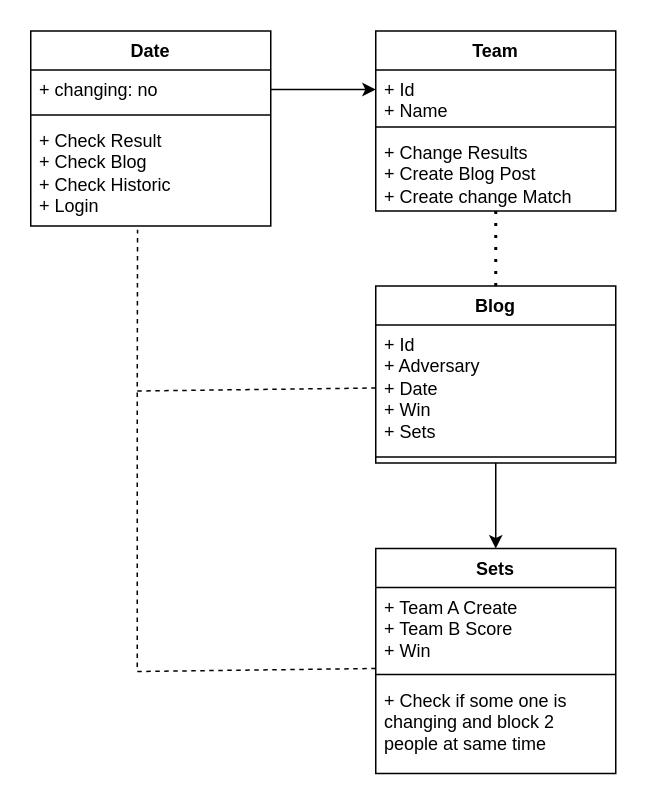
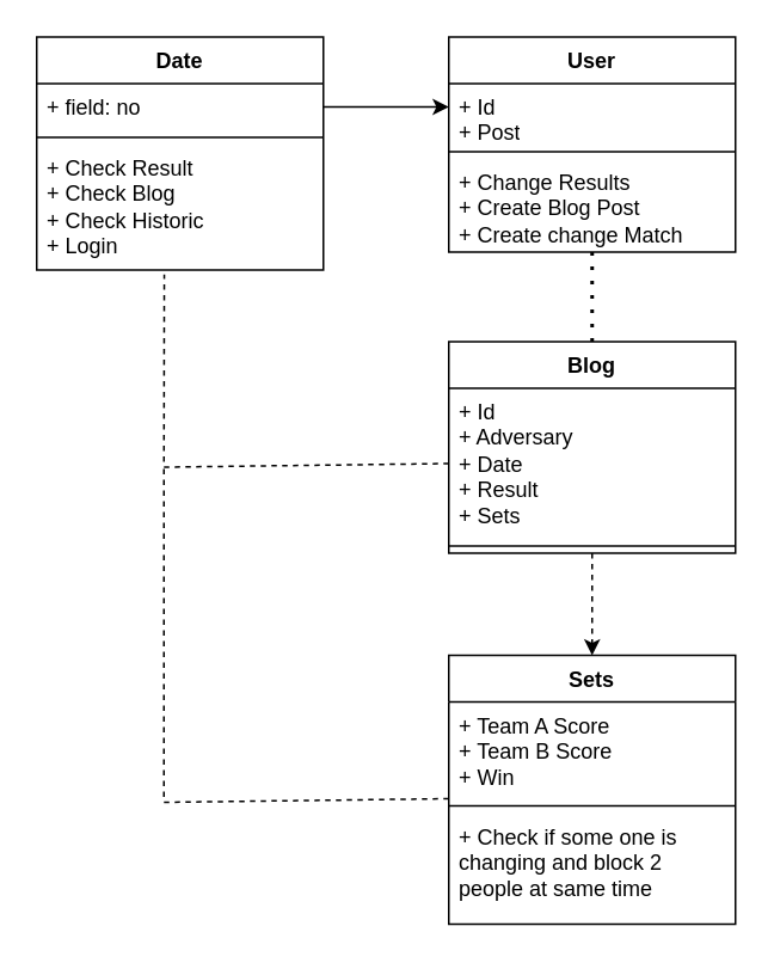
  <mxCell id="0" />
  <mxCell id="1" parent="0" />
  <mxCell id="2" value="Date" style="swimlane;fontStyle=1;align=center;verticalAlign=top;childLayout=stackLayout;horizontal=1;startSize=26;horizontalStack=0;resizeParent=1;resizeParentMax=0;resizeLast=0;collapsible=1;marginBottom=0;whiteSpace=wrap;html=1;" vertex="1" parent="1"><mxGeometry x="20" y="20" width="160" height="130" as="geometry" /></mxCell>
  <mxCell id="3" style="edgeStyle=orthogonalEdgeStyle;rounded=0;orthogonalLoop=1;jettySize=auto;html=1;exitX=1;exitY=0.5;exitDx=0;exitDy=0;" edge="1" parent="2" source="4"><mxGeometry relative="1" as="geometry"><mxPoint x="230" y="39" as="targetPoint" /></mxGeometry></mxCell>
- <mxCell id="4" value="+ changing: no" style="text;strokeColor=none;fillColor=none;align=left;verticalAlign=top;spacingLeft=4;spacingRight=4;overflow=hidden;rotatable=0;points=[[0,0.5],[1,0.5]];portConstraint=eastwest;whiteSpace=wrap;html=1;" vertex="1" parent="2"><mxGeometry y="26" width="160" height="26" as="geometry" /></mxCell>
+ <mxCell id="4" value="+ field: no" style="text;strokeColor=none;fillColor=none;align=left;verticalAlign=top;spacingLeft=4;spacingRight=4;overflow=hidden;rotatable=0;points=[[0,0.5],[1,0.5]];portConstraint=eastwest;whiteSpace=wrap;html=1;" vertex="1" parent="2"><mxGeometry y="26" width="160" height="26" as="geometry" /></mxCell>
  <mxCell id="5" value="" style="line;strokeWidth=1;fillColor=none;align=left;verticalAlign=middle;spacingTop=-1;spacingLeft=3;spacingRight=3;rotatable=0;labelPosition=right;points=[];portConstraint=eastwest;strokeColor=inherit;" vertex="1" parent="2"><mxGeometry y="52" width="160" height="8" as="geometry" /></mxCell>
  <mxCell id="6" value="&lt;div&gt;+ Check Result&lt;/div&gt;&lt;div&gt;+ Check Blog&lt;/div&gt;&lt;div&gt;+ Check Historic&lt;/div&gt;&lt;div&gt;+ Login&lt;br&gt;&lt;/div&gt;&lt;div&gt;&lt;div&gt;&lt;br&gt;&lt;/div&gt;&lt;div&gt;&lt;br&gt;&lt;/div&gt;&lt;/div&gt;" style="text;strokeColor=none;fillColor=none;align=left;verticalAlign=top;spacingLeft=4;spacingRight=4;overflow=hidden;rotatable=0;points=[[0,0.5],[1,0.5]];portConstraint=eastwest;whiteSpace=wrap;html=1;" vertex="1" parent="2"><mxGeometry y="60" width="160" height="70" as="geometry" /></mxCell>
- <mxCell id="7" value="Team" style="swimlane;fontStyle=1;align=center;verticalAlign=top;childLayout=stackLayout;horizontal=1;startSize=26;horizontalStack=0;resizeParent=1;resizeParentMax=0;resizeLast=0;collapsible=1;marginBottom=0;whiteSpace=wrap;html=1;" vertex="1" parent="1"><mxGeometry x="250" y="20" width="160" height="120" as="geometry" /></mxCell>
- <mxCell id="8" value="&lt;div&gt;+ Id&lt;/div&gt;&lt;div&gt;+ Name&lt;br&gt;&lt;/div&gt;" style="text;strokeColor=none;fillColor=none;align=left;verticalAlign=top;spacingLeft=4;spacingRight=4;overflow=hidden;rotatable=0;points=[[0,0.5],[1,0.5]];portConstraint=eastwest;whiteSpace=wrap;html=1;" vertex="1" parent="7"><mxGeometry y="26" width="160" height="34" as="geometry" /></mxCell>
+ <mxCell id="7" value="User" style="swimlane;fontStyle=1;align=center;verticalAlign=top;childLayout=stackLayout;horizontal=1;startSize=26;horizontalStack=0;resizeParent=1;resizeParentMax=0;resizeLast=0;collapsible=1;marginBottom=0;whiteSpace=wrap;html=1;" vertex="1" parent="1"><mxGeometry x="250" y="20" width="160" height="120" as="geometry" /></mxCell>
+ <mxCell id="8" value="&lt;div&gt;+ Id&lt;/div&gt;&lt;div&gt;+ Post&lt;br&gt;&lt;/div&gt;" style="text;strokeColor=none;fillColor=none;align=left;verticalAlign=top;spacingLeft=4;spacingRight=4;overflow=hidden;rotatable=0;points=[[0,0.5],[1,0.5]];portConstraint=eastwest;whiteSpace=wrap;html=1;" vertex="1" parent="7"><mxGeometry y="26" width="160" height="34" as="geometry" /></mxCell>
  <mxCell id="9" value="" style="line;strokeWidth=1;fillColor=none;align=left;verticalAlign=middle;spacingTop=-1;spacingLeft=3;spacingRight=3;rotatable=0;labelPosition=right;points=[];portConstraint=eastwest;strokeColor=inherit;" vertex="1" parent="7"><mxGeometry y="60" width="160" height="8" as="geometry" /></mxCell>
  <mxCell id="10" value="&lt;div&gt;+ Change Results&lt;br&gt;&lt;/div&gt;&lt;div&gt;+ Create Blog Post&lt;br&gt;&lt;/div&gt;&lt;div&gt;+ Create change Match&lt;br&gt;&lt;/div&gt;&lt;div&gt;&lt;div&gt;&lt;br&gt;&lt;/div&gt;&lt;div&gt;&lt;br&gt;&lt;/div&gt;&lt;/div&gt;" style="text;strokeColor=none;fillColor=none;align=left;verticalAlign=top;spacingLeft=4;spacingRight=4;overflow=hidden;rotatable=0;points=[[0,0.5],[1,0.5]];portConstraint=eastwest;whiteSpace=wrap;html=1;" vertex="1" parent="7"><mxGeometry y="68" width="160" height="52" as="geometry" /></mxCell>
  <mxCell id="11" value="Blog" style="swimlane;fontStyle=1;align=center;verticalAlign=top;childLayout=stackLayout;horizontal=1;startSize=26;horizontalStack=0;resizeParent=1;resizeParentMax=0;resizeLast=0;collapsible=1;marginBottom=0;whiteSpace=wrap;html=1;" vertex="1" parent="1"><mxGeometry x="250" y="190" width="160" height="118" as="geometry" /></mxCell>
- <mxCell id="12" value="&lt;div&gt;+ Id&lt;br&gt;&lt;/div&gt;&lt;div&gt;+ Adversary&lt;/div&gt;&lt;div&gt;+ Date&lt;/div&gt;&lt;div&gt;+ Win&lt;/div&gt;&lt;div&gt;+ Sets&lt;br&gt;&lt;/div&gt;" style="text;strokeColor=none;fillColor=none;align=left;verticalAlign=top;spacingLeft=4;spacingRight=4;overflow=hidden;rotatable=0;points=[[0,0.5],[1,0.5]];portConstraint=eastwest;whiteSpace=wrap;html=1;" vertex="1" parent="11"><mxGeometry y="26" width="160" height="84" as="geometry" /></mxCell>
+ <mxCell id="12" value="&lt;div&gt;+ Id&lt;br&gt;&lt;/div&gt;&lt;div&gt;+ Adversary&lt;/div&gt;&lt;div&gt;+ Date&lt;/div&gt;&lt;div&gt;+ Result&lt;/div&gt;&lt;div&gt;+ Sets&lt;br&gt;&lt;/div&gt;" style="text;strokeColor=none;fillColor=none;align=left;verticalAlign=top;spacingLeft=4;spacingRight=4;overflow=hidden;rotatable=0;points=[[0,0.5],[1,0.5]];portConstraint=eastwest;whiteSpace=wrap;html=1;" vertex="1" parent="11"><mxGeometry y="26" width="160" height="84" as="geometry" /></mxCell>
  <mxCell id="13" value="" style="line;strokeWidth=1;fillColor=none;align=left;verticalAlign=middle;spacingTop=-1;spacingLeft=3;spacingRight=3;rotatable=0;labelPosition=right;points=[];portConstraint=eastwest;strokeColor=inherit;" vertex="1" parent="11"><mxGeometry y="110" width="160" height="8" as="geometry" /></mxCell>
  <mxCell id="14" value="" style="endArrow=none;dashed=1;html=1;dashPattern=1 3;strokeWidth=2;rounded=0;entryX=0.5;entryY=1;entryDx=0;entryDy=0;" edge="1" parent="1" source="11" target="7"><mxGeometry width="50" height="50" relative="1" as="geometry"><mxPoint x="430" y="380" as="sourcePoint" /><mxPoint x="480" y="330" as="targetPoint" /></mxGeometry></mxCell>
- <mxCell id="15" style="edgeStyle=orthogonalEdgeStyle;rounded=0;orthogonalLoop=1;jettySize=auto;html=1;exitX=0.5;exitY=1;exitDx=0;exitDy=0;entryX=0.5;entryY=0;entryDx=0;entryDy=0;" edge="1" parent="1" source="11" target="16"><mxGeometry relative="1" as="geometry"><mxPoint x="260" y="69" as="targetPoint" /><mxPoint x="190" y="69" as="sourcePoint" /></mxGeometry></mxCell>
+ <mxCell id="15" style="edgeStyle=orthogonalEdgeStyle;rounded=0;orthogonalLoop=1;jettySize=auto;html=1;exitX=0.5;exitY=1;exitDx=0;exitDy=0;entryX=0.5;entryY=0;entryDx=0;entryDy=0;dashed=1;" edge="1" parent="1" source="11" target="16"><mxGeometry relative="1" as="geometry"><mxPoint x="260" y="69" as="targetPoint" /><mxPoint x="190" y="69" as="sourcePoint" /></mxGeometry></mxCell>
  <mxCell id="16" value="Sets" style="swimlane;fontStyle=1;align=center;verticalAlign=top;childLayout=stackLayout;horizontal=1;startSize=26;horizontalStack=0;resizeParent=1;resizeParentMax=0;resizeLast=0;collapsible=1;marginBottom=0;whiteSpace=wrap;html=1;" vertex="1" parent="1"><mxGeometry x="250" y="365" width="160" height="150" as="geometry" /></mxCell>
- <mxCell id="17" value="&lt;div&gt;+ Team A Create&lt;br&gt;&lt;/div&gt;&lt;div&gt;+ Team B Score&lt;br&gt;&lt;/div&gt;&lt;div&gt;+ Win&lt;/div&gt;" style="text;strokeColor=none;fillColor=none;align=left;verticalAlign=top;spacingLeft=4;spacingRight=4;overflow=hidden;rotatable=0;points=[[0,0.5],[1,0.5]];portConstraint=eastwest;whiteSpace=wrap;html=1;" vertex="1" parent="16"><mxGeometry y="26" width="160" height="54" as="geometry" /></mxCell>
+ <mxCell id="17" value="&lt;div&gt;+ Team A Score&lt;br&gt;&lt;/div&gt;&lt;div&gt;+ Team B Score&lt;br&gt;&lt;/div&gt;&lt;div&gt;+ Win&lt;/div&gt;" style="text;strokeColor=none;fillColor=none;align=left;verticalAlign=top;spacingLeft=4;spacingRight=4;overflow=hidden;rotatable=0;points=[[0,0.5],[1,0.5]];portConstraint=eastwest;whiteSpace=wrap;html=1;" vertex="1" parent="16"><mxGeometry y="26" width="160" height="54" as="geometry" /></mxCell>
  <mxCell id="18" value="" style="line;strokeWidth=1;fillColor=none;align=left;verticalAlign=middle;spacingTop=-1;spacingLeft=3;spacingRight=3;rotatable=0;labelPosition=right;points=[];portConstraint=eastwest;strokeColor=inherit;" vertex="1" parent="16"><mxGeometry y="80" width="160" height="8" as="geometry" /></mxCell>
  <mxCell id="19" value="&lt;div&gt;+ Check if some one is changing and block 2 people at same time&lt;br&gt;&lt;/div&gt;&lt;div&gt;&lt;div&gt;&lt;br&gt;&lt;/div&gt;&lt;div&gt;&lt;br&gt;&lt;/div&gt;&lt;/div&gt;" style="text;strokeColor=none;fillColor=none;align=left;verticalAlign=top;spacingLeft=4;spacingRight=4;overflow=hidden;rotatable=0;points=[[0,0.5],[1,0.5]];portConstraint=eastwest;whiteSpace=wrap;html=1;" vertex="1" parent="16"><mxGeometry y="88" width="160" height="62" as="geometry" /></mxCell>
  <mxCell id="20" value="" style="endArrow=none;dashed=1;html=1;rounded=0;entryX=0.445;entryY=1.036;entryDx=0;entryDy=0;entryPerimeter=0;exitX=0;exitY=0.5;exitDx=0;exitDy=0;fontStyle=1" edge="1" parent="1" source="12" target="6"><mxGeometry width="50" height="50" relative="1" as="geometry"><mxPoint x="200" y="280" as="sourcePoint" /><mxPoint x="250" y="230" as="targetPoint" /><Array as="points"><mxPoint x="91" y="260" /></Array></mxGeometry></mxCell>
  <mxCell id="21" value="" style="endArrow=none;dashed=1;html=1;rounded=0;exitX=0;exitY=0.5;exitDx=0;exitDy=0;" edge="1" parent="1"><mxGeometry width="50" height="50" relative="1" as="geometry"><mxPoint x="250" y="445" as="sourcePoint" /><mxPoint x="91" y="260" as="targetPoint" /><Array as="points"><mxPoint x="91" y="447" /></Array></mxGeometry></mxCell>
